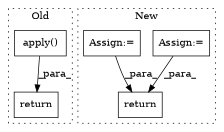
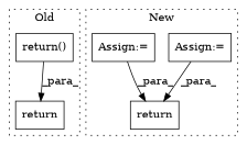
  digraph {
    node [a=93 l=7 shape=box]
-   n1 [a=75 l="22,1" label="apply()" s="1960,2020"]
+   n1 [a=75 l="22,1" label="return()" s="1960,2020"]
    n2 [label=return s=1953]
    n3 [label=return s=3490]
    n4 [a=68 l=3 label="Assign:=" s=3256]
    n5 [a=68 l=3 label="Assign:=" s=3135]
    subgraph cluster_1 {
      label=Old
      style=dotted
      n1
      n2
    }
    subgraph cluster_2 {
      label=New
      style=dotted
      n3
      n4
      n5
    }
    n1 -> n2 [label=_para_]
    n4 -> n3 [label=_para_]
    n5 -> n3 [label=_para_]
  }
